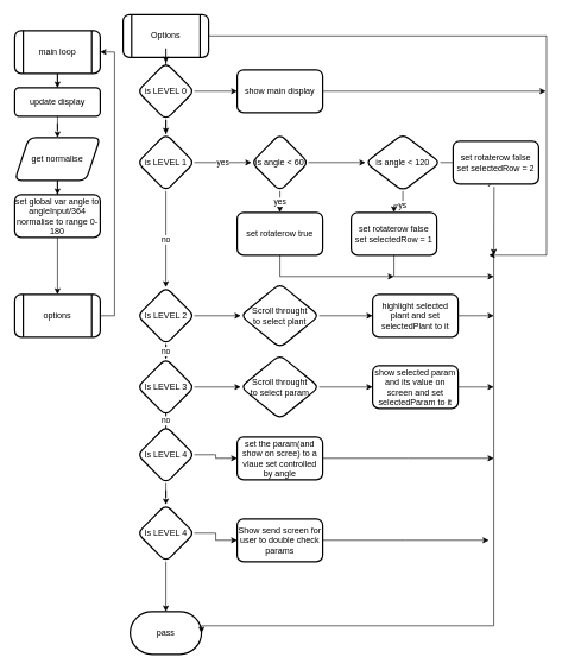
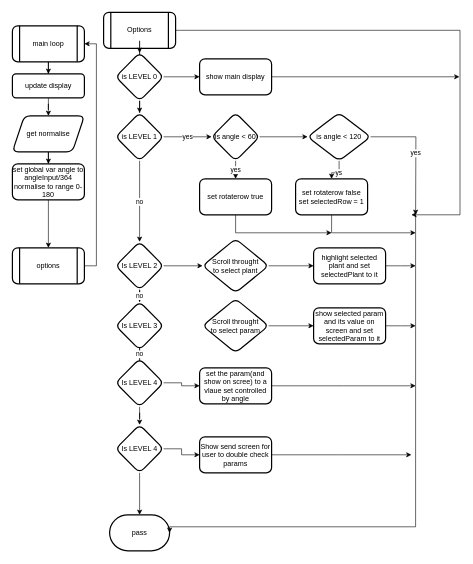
  <mxCell id="0" />
  <mxCell id="1" parent="0" />
  <mxCell id="2" value="" style="edgeStyle=orthogonalEdgeStyle;rounded=0;orthogonalLoop=1;jettySize=auto;html=1;" edge="1" source="3" target="5" parent="1"><mxGeometry relative="1" as="geometry" /></mxCell>
  <mxCell id="3" value="main loop" style="shape=process;whiteSpace=wrap;html=1;backgroundOutline=1;rounded=1;strokeWidth=2;" vertex="1" parent="1"><mxGeometry x="20" y="42.5" width="120" height="60" as="geometry" /></mxCell>
  <mxCell id="4" value="" style="edgeStyle=orthogonalEdgeStyle;rounded=0;orthogonalLoop=1;jettySize=auto;html=1;" edge="1" source="5" target="7" parent="1"><mxGeometry relative="1" as="geometry" /></mxCell>
  <mxCell id="5" value="update display" style="rounded=1;whiteSpace=wrap;html=1;strokeWidth=2;" vertex="1" parent="1"><mxGeometry x="20" y="122.5" width="120" height="40" as="geometry" /></mxCell>
  <mxCell id="6" value="" style="edgeStyle=orthogonalEdgeStyle;rounded=0;orthogonalLoop=1;jettySize=auto;html=1;" edge="1" source="7" target="9" parent="1"><mxGeometry relative="1" as="geometry" /></mxCell>
  <mxCell id="7" value="get normalise" style="shape=parallelogram;perimeter=parallelogramPerimeter;whiteSpace=wrap;html=1;fixedSize=1;rounded=1;strokeWidth=2;" vertex="1" parent="1"><mxGeometry x="20" y="192.5" width="120" height="60" as="geometry" /></mxCell>
  <mxCell id="8" value="" style="edgeStyle=orthogonalEdgeStyle;rounded=0;orthogonalLoop=1;jettySize=auto;html=1;" edge="1" source="9" target="11" parent="1"><mxGeometry relative="1" as="geometry" /></mxCell>
  <mxCell id="9" value="&lt;div&gt;set global var angle to angleInput/364 &lt;br&gt;&lt;/div&gt;&lt;div&gt;normalise to range 0-180&lt;/div&gt;" style="whiteSpace=wrap;html=1;rounded=1;strokeWidth=2;" vertex="1" parent="1"><mxGeometry x="20" y="272.5" width="120" height="60" as="geometry" /></mxCell>
  <mxCell id="10" style="edgeStyle=orthogonalEdgeStyle;rounded=0;orthogonalLoop=1;jettySize=auto;html=1;entryX=1;entryY=0.5;entryDx=0;entryDy=0;" edge="1" source="11" target="3" parent="1"><mxGeometry relative="1" as="geometry"><Array as="points"><mxPoint x="160" y="442.5" /><mxPoint x="160" y="72.5" /></Array></mxGeometry></mxCell>
  <mxCell id="11" value="options" style="shape=process;whiteSpace=wrap;html=1;backgroundOutline=1;rounded=1;strokeWidth=2;" vertex="1" parent="1"><mxGeometry x="20" y="412.5" width="120" height="60" as="geometry" /></mxCell>
  <mxCell id="12" value="" style="edgeStyle=orthogonalEdgeStyle;rounded=0;orthogonalLoop=1;jettySize=auto;html=1;" edge="1" source="52" target="17" parent="1"><mxGeometry relative="1" as="geometry" /></mxCell>
  <mxCell id="13" style="edgeStyle=orthogonalEdgeStyle;rounded=0;orthogonalLoop=1;jettySize=auto;html=1;" edge="1" source="14" parent="1"><mxGeometry relative="1" as="geometry"><mxPoint x="685" y="357.5" as="targetPoint" /><Array as="points"><mxPoint x="766" y="50.5" /></Array></mxGeometry></mxCell>
  <mxCell id="14" value="Options" style="shape=process;whiteSpace=wrap;html=1;backgroundOutline=1;rounded=1;strokeWidth=2;" vertex="1" parent="1"><mxGeometry x="172" y="20" width="120" height="60" as="geometry" /></mxCell>
  <mxCell id="15" value="no" style="edgeStyle=orthogonalEdgeStyle;rounded=0;orthogonalLoop=1;jettySize=auto;html=1;" edge="1" source="17" target="20" parent="1"><mxGeometry relative="1" as="geometry" /></mxCell>
  <mxCell id="16" value="yes" style="edgeStyle=orthogonalEdgeStyle;rounded=0;orthogonalLoop=1;jettySize=auto;html=1;" edge="1" source="17" target="29" parent="1"><mxGeometry relative="1" as="geometry" /></mxCell>
  <mxCell id="17" value="is LEVEL 1" style="rhombus;whiteSpace=wrap;html=1;rounded=1;strokeWidth=2;" vertex="1" parent="1"><mxGeometry x="192" y="187.5" width="80" height="80" as="geometry" /></mxCell>
  <mxCell id="18" value="no" style="edgeStyle=orthogonalEdgeStyle;rounded=0;orthogonalLoop=1;jettySize=auto;html=1;" edge="1" source="20" target="23" parent="1"><mxGeometry relative="1" as="geometry" /></mxCell>
  <mxCell id="19" value="" style="edgeStyle=orthogonalEdgeStyle;rounded=0;orthogonalLoop=1;jettySize=auto;html=1;" edge="1" source="20" target="41" parent="1"><mxGeometry relative="1" as="geometry" /></mxCell>
  <mxCell id="20" value="Is LEVEL 2" style="rhombus;whiteSpace=wrap;html=1;rounded=1;strokeWidth=2;" vertex="1" parent="1"><mxGeometry x="192" y="402.5" width="80" height="80" as="geometry" /></mxCell>
  <mxCell id="21" value="no" style="edgeStyle=orthogonalEdgeStyle;rounded=0;orthogonalLoop=1;jettySize=auto;html=1;" edge="1" source="23" target="26" parent="1"><mxGeometry relative="1" as="geometry" /></mxCell>
- <mxCell id="22" value="" style="edgeStyle=orthogonalEdgeStyle;rounded=0;orthogonalLoop=1;jettySize=auto;html=1;" edge="1" source="23" target="45" parent="1"><mxGeometry relative="1" as="geometry" /></mxCell>
  <mxCell id="23" value="Is LEVEL 3" style="rhombus;whiteSpace=wrap;html=1;rounded=1;strokeWidth=2;" vertex="1" parent="1"><mxGeometry x="192" y="502.5" width="80" height="80" as="geometry" /></mxCell>
  <mxCell id="24" value="" style="edgeStyle=orthogonalEdgeStyle;rounded=0;orthogonalLoop=1;jettySize=auto;html=1;" edge="1" source="57" target="38" parent="1"><mxGeometry relative="1" as="geometry" /></mxCell>
  <mxCell id="25" value="" style="edgeStyle=orthogonalEdgeStyle;rounded=0;orthogonalLoop=1;jettySize=auto;html=1;" edge="1" source="26" target="49" parent="1"><mxGeometry relative="1" as="geometry" /></mxCell>
  <mxCell id="26" value="Is LEVEL 4" style="rhombus;whiteSpace=wrap;html=1;rounded=1;strokeWidth=2;" vertex="1" parent="1"><mxGeometry x="192" y="597.5" width="80" height="80" as="geometry" /></mxCell>
  <mxCell id="27" value="yes" style="edgeStyle=orthogonalEdgeStyle;rounded=0;orthogonalLoop=1;jettySize=auto;html=1;" edge="1" source="29" target="31" parent="1"><mxGeometry relative="1" as="geometry" /></mxCell>
  <mxCell id="28" value="" style="edgeStyle=orthogonalEdgeStyle;rounded=0;orthogonalLoop=1;jettySize=auto;html=1;" edge="1" source="29" target="34" parent="1"><mxGeometry relative="1" as="geometry" /></mxCell>
  <mxCell id="29" value="is angle &amp;lt; 60" style="rhombus;whiteSpace=wrap;html=1;rounded=1;strokeWidth=2;" vertex="1" parent="1"><mxGeometry x="352" y="187.5" width="80" height="80" as="geometry" /></mxCell>
  <mxCell id="30" style="edgeStyle=orthogonalEdgeStyle;rounded=0;orthogonalLoop=1;jettySize=auto;html=1;" edge="1" parent="1"><mxGeometry relative="1" as="geometry"><mxPoint x="552" y="387.5" as="targetPoint" /><mxPoint x="392" y="357.5" as="sourcePoint" /><Array as="points"><mxPoint x="392" y="387.5" /></Array></mxGeometry></mxCell>
  <mxCell id="31" value="set rotaterow true" style="rounded=1;whiteSpace=wrap;html=1;strokeWidth=2;" vertex="1" parent="1"><mxGeometry x="332" y="297.5" width="120" height="60" as="geometry" /></mxCell>
  <mxCell id="32" value="ys" style="edgeStyle=orthogonalEdgeStyle;rounded=0;orthogonalLoop=1;jettySize=auto;html=1;" edge="1" source="34" target="36" parent="1"><mxGeometry relative="1" as="geometry" /></mxCell>
  <mxCell id="33" value="yes" style="edgeStyle=orthogonalEdgeStyle;rounded=0;orthogonalLoop=1;jettySize=auto;html=1;" edge="1" source="34" parent="1"><mxGeometry relative="1" as="geometry"><mxPoint x="692" y="357.5" as="targetPoint" /></mxGeometry></mxCell>
  <mxCell id="34" value="is angle &amp;lt; 120" style="rhombus;whiteSpace=wrap;html=1;rounded=1;strokeWidth=2;" vertex="1" parent="1"><mxGeometry x="512" y="187.5" width="105" height="80" as="geometry" /></mxCell>
  <mxCell id="35" style="edgeStyle=orthogonalEdgeStyle;rounded=0;orthogonalLoop=1;jettySize=auto;html=1;" edge="1" source="36" parent="1"><mxGeometry relative="1" as="geometry"><mxPoint x="692" y="387.5" as="targetPoint" /><Array as="points"><mxPoint x="552" y="387.5" /></Array></mxGeometry></mxCell>
  <mxCell id="36" value="&lt;div&gt;set rotaterow false&lt;/div&gt;&lt;div&gt;set selectedRow = 1&lt;/div&gt;" style="whiteSpace=wrap;html=1;rounded=1;strokeWidth=2;" vertex="1" parent="1"><mxGeometry x="492" y="297.5" width="120" height="60" as="geometry" /></mxCell>
- <mxCell id="37" value="&lt;div&gt;set rotaterow false&lt;/div&gt;&lt;div&gt;set selectedRow = 2&lt;/div&gt;" style="whiteSpace=wrap;html=1;rounded=1;strokeWidth=2;" vertex="1" parent="1"><mxGeometry x="635" y="197.5" width="120" height="60" as="geometry" /></mxCell>
  <mxCell id="38" value="pass" style="strokeWidth=2;html=1;shape=mxgraph.flowchart.terminator;whiteSpace=wrap;" vertex="1" parent="1"><mxGeometry x="182" y="857.5" width="100" height="60" as="geometry" /></mxCell>
  <mxCell id="39" style="edgeStyle=orthogonalEdgeStyle;rounded=0;orthogonalLoop=1;jettySize=auto;html=1;entryX=1;entryY=0.5;entryDx=0;entryDy=0;entryPerimeter=0;" edge="1" target="38" parent="1"><mxGeometry relative="1" as="geometry"><Array as="points"><mxPoint x="692" y="877.5" /><mxPoint x="282" y="877.5" /></Array><mxPoint x="692" y="357.5" as="sourcePoint" /></mxGeometry></mxCell>
  <mxCell id="40" value="" style="edgeStyle=orthogonalEdgeStyle;rounded=0;orthogonalLoop=1;jettySize=auto;html=1;" edge="1" source="41" target="43" parent="1"><mxGeometry relative="1" as="geometry" /></mxCell>
  <mxCell id="41" value="&lt;div&gt;Scroll throught&lt;/div&gt;&lt;div&gt;to select plant&lt;/div&gt;" style="rhombus;whiteSpace=wrap;html=1;rounded=1;strokeWidth=2;" vertex="1" parent="1"><mxGeometry x="337" y="397.5" width="110" height="90" as="geometry" /></mxCell>
  <mxCell id="42" style="edgeStyle=orthogonalEdgeStyle;rounded=0;orthogonalLoop=1;jettySize=auto;html=1;" edge="1" source="43" parent="1"><mxGeometry relative="1" as="geometry"><mxPoint x="692" y="442.5" as="targetPoint" /></mxGeometry></mxCell>
  <mxCell id="43" value="highlight selected plant and set selectedPlant to it" style="whiteSpace=wrap;html=1;rounded=1;strokeWidth=2;" vertex="1" parent="1"><mxGeometry x="522" y="412.5" width="120" height="60" as="geometry" /></mxCell>
  <mxCell id="44" value="" style="edgeStyle=orthogonalEdgeStyle;rounded=0;orthogonalLoop=1;jettySize=auto;html=1;" edge="1" source="45" target="47" parent="1"><mxGeometry relative="1" as="geometry" /></mxCell>
  <mxCell id="45" value="&lt;div&gt;Scroll throught&lt;/div&gt;&lt;div&gt;to select param&lt;/div&gt;" style="rhombus;whiteSpace=wrap;html=1;rounded=1;strokeWidth=2;" vertex="1" parent="1"><mxGeometry x="337" y="497.5" width="110" height="90" as="geometry" /></mxCell>
  <mxCell id="46" style="edgeStyle=orthogonalEdgeStyle;rounded=0;orthogonalLoop=1;jettySize=auto;html=1;" edge="1" source="47" parent="1"><mxGeometry relative="1" as="geometry"><mxPoint x="692" y="542.5" as="targetPoint" /></mxGeometry></mxCell>
  <mxCell id="47" value="show selected param and its value on screen and set selectedParam to it" style="whiteSpace=wrap;html=1;rounded=1;strokeWidth=2;" vertex="1" parent="1"><mxGeometry x="522" y="512.5" width="120" height="60" as="geometry" /></mxCell>
  <mxCell id="48" style="edgeStyle=orthogonalEdgeStyle;rounded=0;orthogonalLoop=1;jettySize=auto;html=1;" edge="1" source="49" parent="1"><mxGeometry relative="1" as="geometry"><mxPoint x="692" y="642.5" as="targetPoint" /></mxGeometry></mxCell>
  <mxCell id="49" value="set the param(and show on scree) to a vlaue set controlled by angle" style="whiteSpace=wrap;html=1;rounded=1;strokeWidth=2;" vertex="1" parent="1"><mxGeometry x="332" y="612.5" width="120" height="60" as="geometry" /></mxCell>
  <mxCell id="50" value="" style="edgeStyle=orthogonalEdgeStyle;rounded=0;orthogonalLoop=1;jettySize=auto;html=1;" edge="1" source="14" target="52" parent="1"><mxGeometry relative="1" as="geometry"><mxPoint x="235" y="67.5" as="sourcePoint" /><mxPoint x="232" y="187.5" as="targetPoint" /></mxGeometry></mxCell>
  <mxCell id="51" value="" style="edgeStyle=orthogonalEdgeStyle;rounded=0;orthogonalLoop=1;jettySize=auto;html=1;" edge="1" source="52" target="54" parent="1"><mxGeometry relative="1" as="geometry" /></mxCell>
  <mxCell id="52" value="is LEVEL 0" style="rhombus;whiteSpace=wrap;html=1;rounded=1;strokeWidth=2;" vertex="1" parent="1"><mxGeometry x="192" y="87.5" width="80" height="80" as="geometry" /></mxCell>
  <mxCell id="53" style="edgeStyle=orthogonalEdgeStyle;rounded=0;orthogonalLoop=1;jettySize=auto;html=1;" edge="1" source="54" parent="1"><mxGeometry relative="1" as="geometry"><mxPoint x="765" y="127.5" as="targetPoint" /></mxGeometry></mxCell>
  <mxCell id="54" value="show main display" style="rounded=1;whiteSpace=wrap;html=1;strokeWidth=2;" vertex="1" parent="1"><mxGeometry x="332" y="97.5" width="120" height="60" as="geometry" /></mxCell>
  <mxCell id="55" value="" style="edgeStyle=orthogonalEdgeStyle;rounded=0;orthogonalLoop=1;jettySize=auto;html=1;" edge="1" source="26" target="57" parent="1"><mxGeometry relative="1" as="geometry"><mxPoint x="232" y="677.5" as="sourcePoint" /><mxPoint x="232" y="857.5" as="targetPoint" /></mxGeometry></mxCell>
  <mxCell id="56" style="edgeStyle=orthogonalEdgeStyle;rounded=0;orthogonalLoop=1;jettySize=auto;html=1;entryX=0;entryY=0.5;entryDx=0;entryDy=0;" edge="1" source="57" target="59" parent="1"><mxGeometry relative="1" as="geometry" /></mxCell>
  <mxCell id="57" value="Is LEVEL 4" style="rhombus;whiteSpace=wrap;html=1;rounded=1;strokeWidth=2;" vertex="1" parent="1"><mxGeometry x="192" y="707.5" width="80" height="80" as="geometry" /></mxCell>
  <mxCell id="58" style="edgeStyle=orthogonalEdgeStyle;rounded=0;orthogonalLoop=1;jettySize=auto;html=1;" edge="1" source="59" parent="1"><mxGeometry relative="1" as="geometry"><mxPoint x="685" y="757.5" as="targetPoint" /></mxGeometry></mxCell>
  <mxCell id="59" value="Show send screen for user to double check params" style="whiteSpace=wrap;html=1;rounded=1;strokeWidth=2;" vertex="1" parent="1"><mxGeometry x="332" y="727.5" width="120" height="60" as="geometry" /></mxCell>
